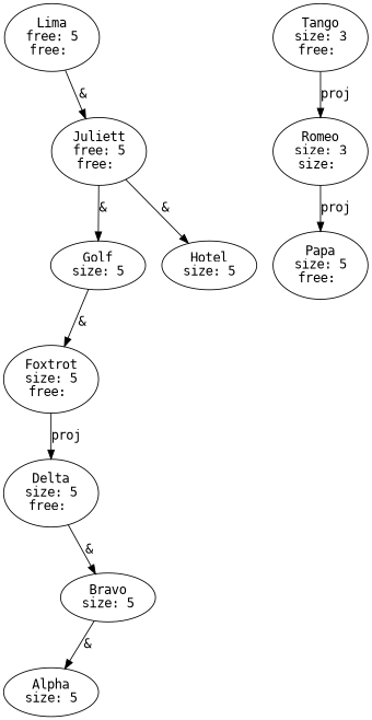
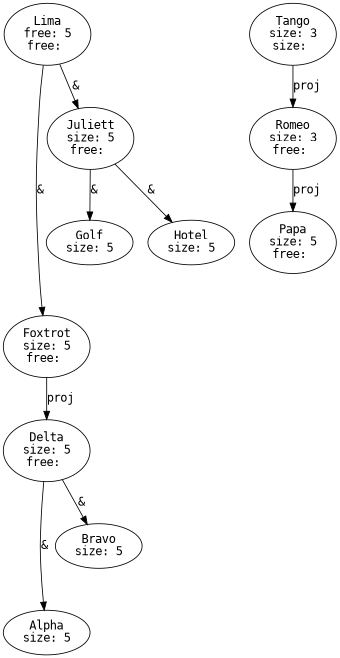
  digraph {
    fontname="DejaVu Sans Mono"
    node [fontname="DejaVu Sans Mono"]
    edge [fontname="DejaVu Sans Mono"]
    n1 [label="Alpha\nsize: 5"]
    n2 [label="Bravo\nsize: 5"]
    n3 [label="Delta\nsize: 5\nfree: "]
    n4 [label="Foxtrot\nsize: 5\nfree: "]
    n5 [label="Golf\nsize: 5"]
    n6 [label="Hotel\nsize: 5"]
-   n7 [label="Juliett\nfree: 5\nfree: "]
+   n7 [label="Juliett\nsize: 5\nfree: "]
    n8 [label="Lima\nfree: 5\nfree: "]
    n9 [label="Papa\nsize: 5\nfree: "]
-   n10 [label="Romeo\nsize: 3\nsize: "]
-   n11 [label="Tango\nsize: 3\nfree: "]
-   n2 -> n1 [label="&"]
+   n10 [label="Romeo\nsize: 3\nfree: "]
+   n11 [label="Tango\nsize: 3\nsize: "]
+   n3 -> n1 [label="&"]
    n3 -> n2 [label="&"]
    n4 -> n3 [label=proj]
    n7 -> n5 [label="&"]
    n7 -> n6 [label="&"]
-   n5 -> n4 [label="&"]
+   n8 -> n4 [label="&"]
    n8 -> n7 [label="&"]
    n10 -> n9 [label=proj]
    n11 -> n10 [label=proj]
  }
